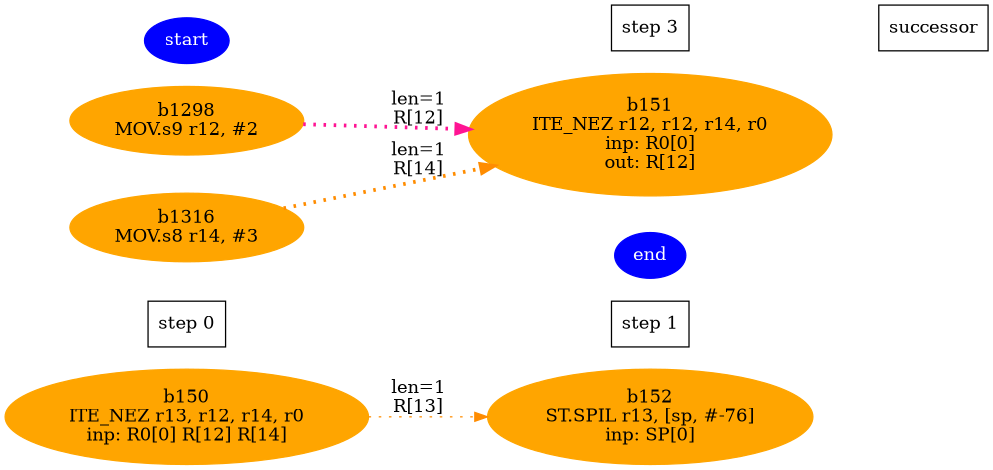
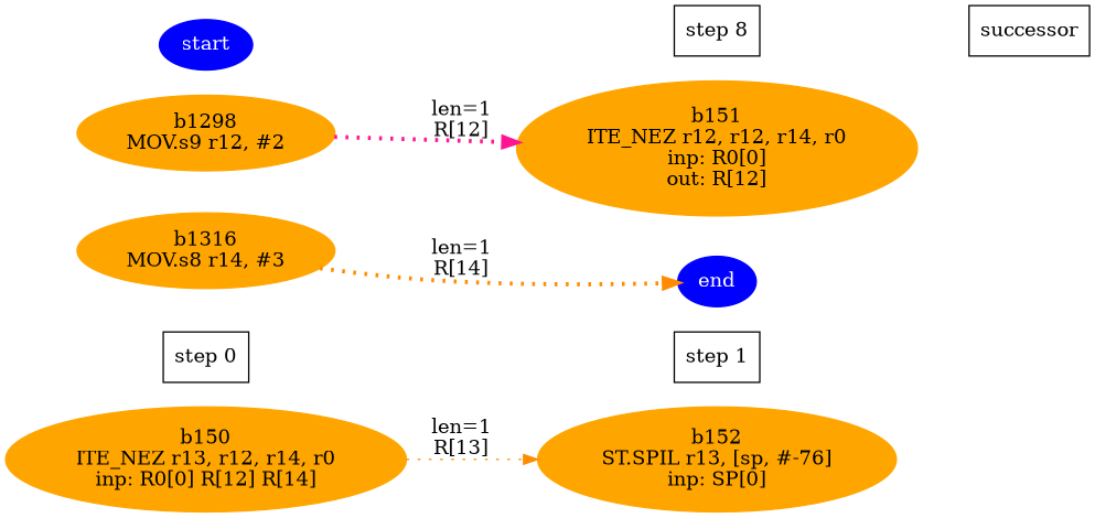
  digraph {
    rankdir=LR
    node [color=orange fontcolor=black style=filled]
    edge [arrowhead=normal fontcolor=black style=dotted weight=1000]
    n1 [label="b150\nITE_NEZ r13, r12, r14, r0\ninp: R0[0] R[12] R[14]"]
    n2 [label="step 0" shape=box color="" fontcolor="" style=""]
    n3 [label="b151\nITE_NEZ r12, r12, r14, r0\ninp: R0[0]\nout: R[12]"]
    n4 [label="step 1" shape=box color="" fontcolor="" style=""]
    n5 [label="b152\nST.SPIL r13, [sp, #-76]\ninp: SP[0]"]
-   n6 [label="step 3" shape=box color="" fontcolor="" style=""]
+   n6 [label="step 8" shape=box color="" fontcolor="" style=""]
    n7 [label="b1298\nMOV.s9 r12, #2"]
    n8 [label="b1316\nMOV.s8 r14, #3"]
    n9 [color=blue fontcolor=white label=start]
    n10 [color=blue fontcolor=white label=end]
    n11 [label=successor shape=box color="" fontcolor="" style=""]
    subgraph sub_1 {
      rank=same
      n1
      n2
    }
    subgraph sub_2 {
      rank=same
      n3
      n4
    }
    subgraph sub_3 {
      rank=same
      n5
      n6
    }
    subgraph sub_4 {
      rank=same
      n2
      n7
    }
    subgraph sub_5 {
      rank=same
      n2
      n8
    }
    subgraph sub_6 {
      rank=same
      n2
      n9
    }
    subgraph sub_7 {
      rank=same
      n6
      n10
    }
    n1 -> n5 [color=darkorange label="len=1\nR[13]"]
    n2 -> n4 [style=invis weight=9000 arrowhead="" fontcolor=""]
    n6 -> n11 [style=invis weight=9000 arrowhead="" fontcolor=""]
    n7 -> n3 [color=deeppink label="len=1\nR[12]" penwidth=3]
-   n8 -> n3 [color=darkorange label="len=1\nR[14]" penwidth=3]
+   n8 -> n10 [color=darkorange label="len=1\nR[14]" penwidth=3]
  }
